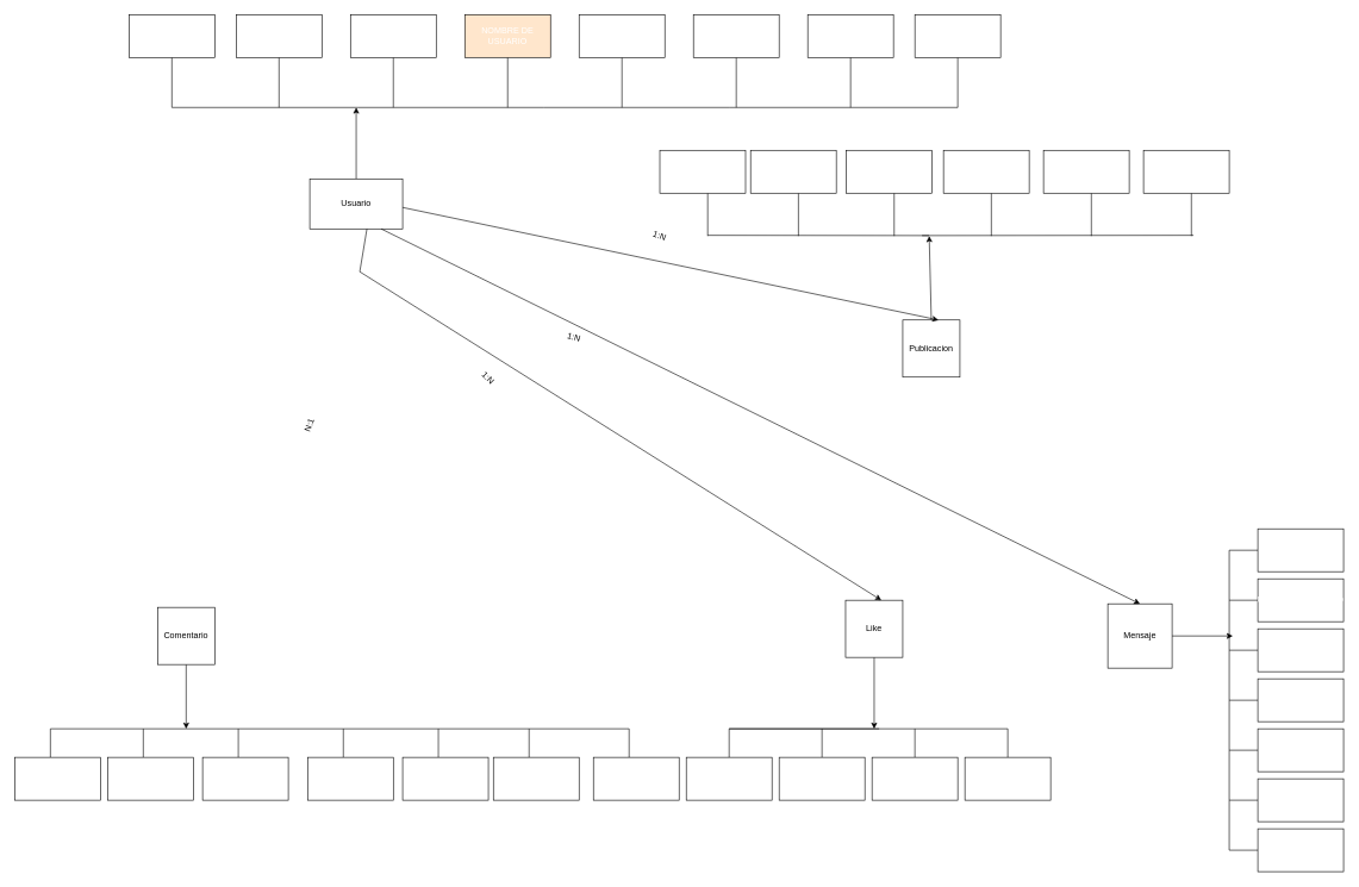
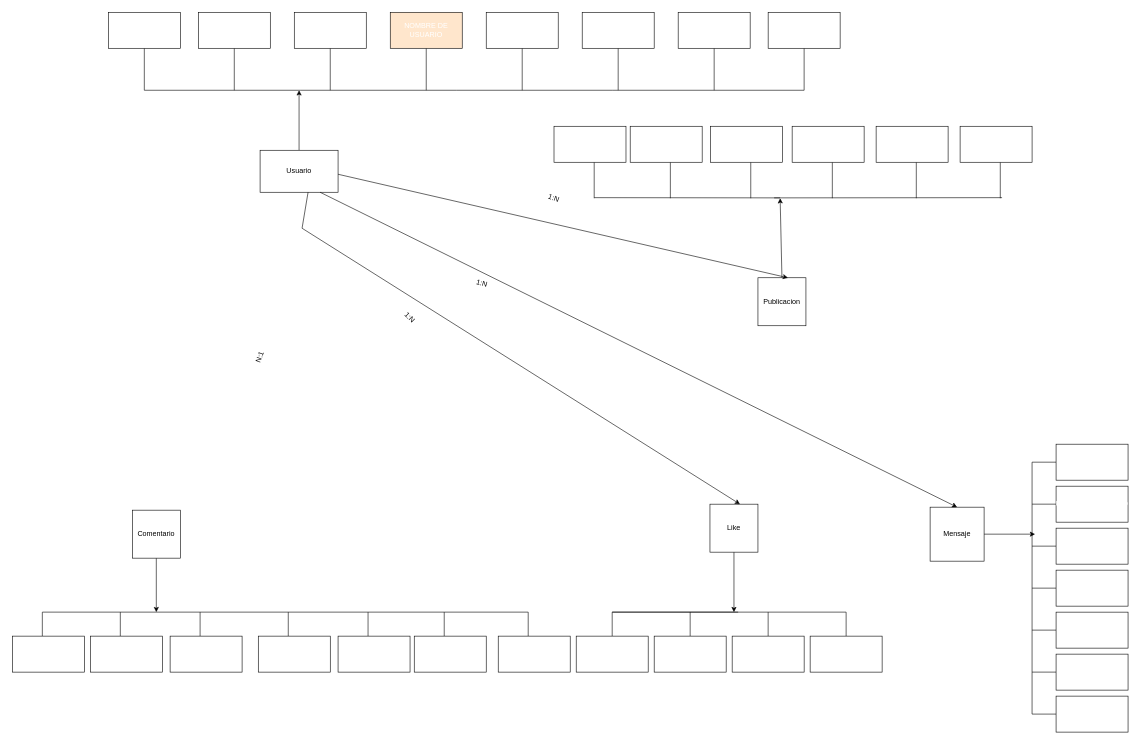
  <mxCell id="0" />
  <mxCell id="1" parent="0" />
  <mxCell id="2" style="edgeStyle=none;html=1;fontColor=#000000;strokeColor=#000000;rounded=0;" edge="1" parent="1" source="3"><mxGeometry relative="1" as="geometry"><mxPoint x="498" y="150" as="targetPoint" /></mxGeometry></mxCell>
  <mxCell id="3" value="Usuario" style="rounded=0;whiteSpace=wrap;html=1;" parent="1" vertex="1"><mxGeometry x="433" y="250" width="130" height="70" as="geometry" /></mxCell>
  <mxCell id="4" style="edgeStyle=none;html=1;exitX=0.5;exitY=0;exitDx=0;exitDy=0;fontColor=#FFFFFF;strokeColor=#000000;rounded=0;" edge="1" parent="1" source="5"><mxGeometry relative="1" as="geometry"><mxPoint x="1300" y="330" as="targetPoint" /></mxGeometry></mxCell>
- <mxCell id="5" value="Publicacion" style="whiteSpace=wrap;html=1;aspect=fixed;rounded=0;" parent="1" vertex="1"><mxGeometry x="1263" y="447.57" width="80" height="80" as="geometry" /></mxCell>
+ <mxCell id="5" value="Publicacion" style="whiteSpace=wrap;html=1;aspect=fixed;rounded=0;" parent="1" vertex="1"><mxGeometry x="1263" y="462.57" width="80" height="80" as="geometry" /></mxCell>
  <mxCell id="6" value="" style="edgeStyle=none;html=1;fontColor=#FFFFFF;strokeColor=#000000;rounded=0;" edge="1" parent="1" source="7"><mxGeometry relative="1" as="geometry"><mxPoint x="260" y="1020" as="targetPoint" /></mxGeometry></mxCell>
  <mxCell id="7" value="Comentario" style="whiteSpace=wrap;html=1;aspect=fixed;rounded=0;" parent="1" vertex="1"><mxGeometry x="220" y="850" width="80" height="80" as="geometry" /></mxCell>
  <mxCell id="8" value="" style="edgeStyle=none;html=1;fontColor=#FFFFFF;strokeColor=#000000;rounded=0;" edge="1" parent="1" source="9"><mxGeometry relative="1" as="geometry"><mxPoint x="1725" y="890" as="targetPoint" /></mxGeometry></mxCell>
  <mxCell id="9" value="Mensaje" style="whiteSpace=wrap;html=1;aspect=fixed;rounded=0;" parent="1" vertex="1"><mxGeometry x="1550" y="845" width="90" height="90" as="geometry" /></mxCell>
  <mxCell id="10" value="" style="edgeStyle=none;html=1;fontColor=#FFFFFF;strokeColor=#000000;rounded=0;" edge="1" parent="1" source="11"><mxGeometry relative="1" as="geometry"><mxPoint x="1223" y="1020" as="targetPoint" /></mxGeometry></mxCell>
  <mxCell id="11" value="Like" style="whiteSpace=wrap;html=1;aspect=fixed;rounded=0;" parent="1" vertex="1"><mxGeometry x="1183" y="840" width="80" height="80" as="geometry" /></mxCell>
  <mxCell id="12" value="N:1" style="text;html=1;strokeColor=none;fillColor=none;align=center;verticalAlign=middle;whiteSpace=wrap;rounded=0;rotation=-70;fontColor=#000000;" parent="1" vertex="1"><mxGeometry x="403" y="580" width="60" height="30" as="geometry" /></mxCell>
  <mxCell id="13" value="" style="endArrow=classic;html=1;entryX=0.625;entryY=0;entryDx=0;entryDy=0;entryPerimeter=0;strokeColor=#030303;rounded=0;" parent="1" target="11" edge="1"><mxGeometry width="50" height="50" relative="1" as="geometry"><mxPoint x="513" y="320" as="sourcePoint" /><mxPoint x="493" y="440" as="targetPoint" /><Array as="points"><mxPoint x="503" y="380" /></Array></mxGeometry></mxCell>
  <mxCell id="14" value="1:N" style="text;html=1;strokeColor=none;fillColor=none;align=center;verticalAlign=middle;whiteSpace=wrap;rounded=0;rotation=45;fontColor=#000000;" parent="1" vertex="1"><mxGeometry x="653" y="520" width="60" height="17.41" as="geometry" /></mxCell>
  <mxCell id="15" value="" style="endArrow=classic;html=1;entryX=0.5;entryY=0;entryDx=0;entryDy=0;entryPerimeter=0;strokeColor=#000000;rounded=0;" parent="1" target="9" edge="1"><mxGeometry width="50" height="50" relative="1" as="geometry"><mxPoint x="533" y="320" as="sourcePoint" /><mxPoint x="563" y="430" as="targetPoint" /></mxGeometry></mxCell>
  <mxCell id="16" value="1:N" style="text;html=1;strokeColor=none;fillColor=none;align=center;verticalAlign=middle;whiteSpace=wrap;rounded=0;rotation=15;fontColor=#000000;" parent="1" vertex="1"><mxGeometry x="773" y="460" width="60" height="24" as="geometry" /></mxCell>
  <mxCell id="17" value="" style="endArrow=classic;html=1;entryX=0.625;entryY=0;entryDx=0;entryDy=0;entryPerimeter=0;strokeColor=#000000;rounded=0;" parent="1" target="5" edge="1"><mxGeometry width="50" height="50" relative="1" as="geometry"><mxPoint x="563" y="290" as="sourcePoint" /><mxPoint x="573" y="390" as="targetPoint" /></mxGeometry></mxCell>
  <mxCell id="18" value="1:N" style="text;html=1;strokeColor=none;fillColor=none;align=center;verticalAlign=middle;whiteSpace=wrap;rounded=0;rotation=20;fontColor=#000000;" parent="1" vertex="1"><mxGeometry x="893" y="300" width="60" height="60" as="geometry" /></mxCell>
  <mxCell id="19" value="" style="endArrow=none;html=1;fontColor=#000000;strokeColor=#000000;rounded=0;" edge="1" parent="1"><mxGeometry width="50" height="50" relative="1" as="geometry"><mxPoint x="240" y="150" as="sourcePoint" /><mxPoint x="500" y="150" as="targetPoint" /></mxGeometry></mxCell>
  <mxCell id="20" value="" style="endArrow=none;html=1;fontColor=#000000;strokeColor=#000000;rounded=0;" edge="1" parent="1"><mxGeometry width="50" height="50" relative="1" as="geometry"><mxPoint x="240" y="150" as="sourcePoint" /><mxPoint x="240" y="80" as="targetPoint" /></mxGeometry></mxCell>
  <mxCell id="21" value="&lt;font color=&quot;#ffffff&quot;&gt;ID&lt;/font&gt;" style="rounded=0;whiteSpace=wrap;html=1;fontColor=#000000;" vertex="1" parent="1"><mxGeometry x="180" y="20" width="120" height="60" as="geometry" /></mxCell>
  <mxCell id="22" value="" style="endArrow=none;html=1;fontColor=#000000;strokeColor=#000000;rounded=0;" edge="1" parent="1"><mxGeometry width="50" height="50" relative="1" as="geometry"><mxPoint x="390" y="150" as="sourcePoint" /><mxPoint x="390" y="80" as="targetPoint" /></mxGeometry></mxCell>
  <mxCell id="23" value="&lt;font color=&quot;#ffffff&quot;&gt;NOMBRES&lt;/font&gt;" style="rounded=0;whiteSpace=wrap;html=1;fontColor=#000000;" vertex="1" parent="1"><mxGeometry x="330" y="20" width="120" height="60" as="geometry" /></mxCell>
  <mxCell id="24" value="" style="endArrow=none;html=1;fontColor=#000000;strokeColor=#000000;rounded=0;" edge="1" parent="1"><mxGeometry width="50" height="50" relative="1" as="geometry"><mxPoint x="550" y="150" as="sourcePoint" /><mxPoint x="550" y="80" as="targetPoint" /></mxGeometry></mxCell>
  <mxCell id="25" value="&lt;font color=&quot;#ffffff&quot;&gt;APELLIDOS&lt;/font&gt;" style="rounded=0;whiteSpace=wrap;html=1;fontColor=#000000;" vertex="1" parent="1"><mxGeometry x="490" y="20" width="120" height="60" as="geometry" /></mxCell>
  <mxCell id="26" value="" style="endArrow=none;html=1;fontColor=#000000;strokeColor=#000000;rounded=0;" edge="1" parent="1"><mxGeometry width="50" height="50" relative="1" as="geometry"><mxPoint x="500" y="150" as="sourcePoint" /><mxPoint x="760" y="150" as="targetPoint" /></mxGeometry></mxCell>
  <mxCell id="27" value="" style="endArrow=none;html=1;fontColor=#000000;strokeColor=#000000;rounded=0;" edge="1" parent="1"><mxGeometry width="50" height="50" relative="1" as="geometry"><mxPoint x="760" y="150" as="sourcePoint" /><mxPoint x="1020" y="150" as="targetPoint" /></mxGeometry></mxCell>
  <mxCell id="28" value="" style="endArrow=none;html=1;fontColor=#000000;strokeColor=#000000;rounded=0;" edge="1" parent="1"><mxGeometry width="50" height="50" relative="1" as="geometry"><mxPoint x="710" y="150" as="sourcePoint" /><mxPoint x="710" y="80" as="targetPoint" /></mxGeometry></mxCell>
  <mxCell id="29" value="&lt;font color=&quot;#ffffff&quot;&gt;NOMBRE DE USUARIO&lt;/font&gt;" style="rounded=0;whiteSpace=wrap;html=1;fontColor=#000000;fillColor=#ffe6cc;" vertex="1" parent="1"><mxGeometry x="650" y="20" width="120" height="60" as="geometry" /></mxCell>
  <mxCell id="30" value="" style="endArrow=none;html=1;fontColor=#000000;strokeColor=#000000;rounded=0;" edge="1" parent="1"><mxGeometry width="50" height="50" relative="1" as="geometry"><mxPoint x="870" y="150" as="sourcePoint" /><mxPoint x="870" y="80" as="targetPoint" /></mxGeometry></mxCell>
  <mxCell id="31" value="&lt;font color=&quot;#ffffff&quot;&gt;CANTIDAD DE AMIGOS&lt;/font&gt;" style="rounded=0;whiteSpace=wrap;html=1;fontColor=#000000;" vertex="1" parent="1"><mxGeometry x="810" y="20" width="120" height="60" as="geometry" /></mxCell>
  <mxCell id="32" value="" style="endArrow=none;html=1;fontColor=#000000;strokeColor=#000000;rounded=0;" edge="1" parent="1"><mxGeometry width="50" height="50" relative="1" as="geometry"><mxPoint x="1030" y="150" as="sourcePoint" /><mxPoint x="1030" y="80" as="targetPoint" /></mxGeometry></mxCell>
  <mxCell id="33" value="&lt;font color=&quot;#ffffff&quot;&gt;TIPO USUARIO&lt;/font&gt;" style="rounded=0;whiteSpace=wrap;html=1;fontColor=#000000;" vertex="1" parent="1"><mxGeometry x="970" y="20" width="120" height="60" as="geometry" /></mxCell>
  <mxCell id="34" value="" style="endArrow=none;html=1;fontColor=#000000;strokeColor=#000000;rounded=0;" edge="1" parent="1"><mxGeometry width="50" height="50" relative="1" as="geometry"><mxPoint x="1020" y="150" as="sourcePoint" /><mxPoint x="1340" y="150" as="targetPoint" /></mxGeometry></mxCell>
  <mxCell id="35" value="" style="endArrow=none;html=1;fontColor=#000000;strokeColor=#000000;rounded=0;" edge="1" parent="1"><mxGeometry width="50" height="50" relative="1" as="geometry"><mxPoint x="1190" y="150" as="sourcePoint" /><mxPoint x="1190" y="80" as="targetPoint" /></mxGeometry></mxCell>
  <mxCell id="36" value="&lt;font color=&quot;#ffffff&quot;&gt;FECHA ALTA&lt;/font&gt;" style="rounded=0;whiteSpace=wrap;html=1;fontColor=#000000;" vertex="1" parent="1"><mxGeometry x="1130" y="20" width="120" height="60" as="geometry" /></mxCell>
  <mxCell id="37" value="" style="endArrow=none;html=1;fontColor=#000000;strokeColor=#000000;rounded=0;" edge="1" parent="1"><mxGeometry width="50" height="50" relative="1" as="geometry"><mxPoint x="1340" y="150" as="sourcePoint" /><mxPoint x="1340" y="80" as="targetPoint" /></mxGeometry></mxCell>
  <mxCell id="38" value="&lt;font color=&quot;#ffffff&quot;&gt;FECHA ACTUALIZACION&lt;/font&gt;" style="rounded=0;whiteSpace=wrap;html=1;fontColor=#000000;" vertex="1" parent="1"><mxGeometry x="1280" y="20" width="120" height="60" as="geometry" /></mxCell>
  <mxCell id="39" value="" style="endArrow=none;html=1;fontColor=#FFFFFF;strokeColor=#000000;rounded=0;" edge="1" parent="1"><mxGeometry width="50" height="50" relative="1" as="geometry"><mxPoint x="990" y="329" as="sourcePoint" /><mxPoint x="1300" y="329.38" as="targetPoint" /></mxGeometry></mxCell>
  <mxCell id="40" value="" style="endArrow=none;html=1;fontColor=#FFFFFF;strokeColor=#000000;rounded=0;" edge="1" parent="1"><mxGeometry width="50" height="50" relative="1" as="geometry"><mxPoint x="990" y="330" as="sourcePoint" /><mxPoint x="990" y="270" as="targetPoint" /></mxGeometry></mxCell>
  <mxCell id="41" value="ID" style="rounded=0;whiteSpace=wrap;html=1;fontColor=#FFFFFF;" vertex="1" parent="1"><mxGeometry x="923" y="210" width="120" height="60" as="geometry" /></mxCell>
  <mxCell id="42" value="" style="endArrow=none;html=1;fontColor=#FFFFFF;strokeColor=#000000;rounded=0;" edge="1" parent="1"><mxGeometry width="50" height="50" relative="1" as="geometry"><mxPoint x="1117" y="330" as="sourcePoint" /><mxPoint x="1117" y="270" as="targetPoint" /></mxGeometry></mxCell>
  <mxCell id="43" value="USUARIO_ID" style="rounded=0;whiteSpace=wrap;html=1;fontColor=#FFFFFF;" vertex="1" parent="1"><mxGeometry x="1050" y="210" width="120" height="60" as="geometry" /></mxCell>
  <mxCell id="44" value="" style="endArrow=none;html=1;fontColor=#FFFFFF;strokeColor=#000000;rounded=0;" edge="1" parent="1"><mxGeometry width="50" height="50" relative="1" as="geometry"><mxPoint x="1251" y="330" as="sourcePoint" /><mxPoint x="1251" y="270" as="targetPoint" /></mxGeometry></mxCell>
  <mxCell id="45" value="TIPO_ID" style="rounded=0;whiteSpace=wrap;html=1;fontColor=#FFFFFF;" vertex="1" parent="1"><mxGeometry x="1184" y="210" width="120" height="60" as="geometry" /></mxCell>
  <mxCell id="46" value="" style="endArrow=none;html=1;fontColor=#FFFFFF;strokeColor=#000000;rounded=0;" edge="1" parent="1"><mxGeometry width="50" height="50" relative="1" as="geometry"><mxPoint x="1290" y="329.37" as="sourcePoint" /><mxPoint x="1670" y="329" as="targetPoint" /></mxGeometry></mxCell>
  <mxCell id="47" value="" style="endArrow=none;html=1;fontColor=#FFFFFF;strokeColor=#000000;rounded=0;" edge="1" parent="1"><mxGeometry width="50" height="50" relative="1" as="geometry"><mxPoint x="1387" y="330" as="sourcePoint" /><mxPoint x="1387" y="270" as="targetPoint" /></mxGeometry></mxCell>
  <mxCell id="48" value="CONTENIDO" style="rounded=0;whiteSpace=wrap;html=1;fontColor=#FFFFFF;" vertex="1" parent="1"><mxGeometry x="1320" y="210" width="120" height="60" as="geometry" /></mxCell>
  <mxCell id="49" value="" style="endArrow=none;html=1;fontColor=#FFFFFF;strokeColor=#000000;rounded=0;" edge="1" parent="1"><mxGeometry width="50" height="50" relative="1" as="geometry"><mxPoint x="1527" y="330" as="sourcePoint" /><mxPoint x="1527" y="270" as="targetPoint" /></mxGeometry></mxCell>
  <mxCell id="50" value="FECHA ALTA" style="rounded=0;whiteSpace=wrap;html=1;fontColor=#FFFFFF;" vertex="1" parent="1"><mxGeometry x="1460" y="210" width="120" height="60" as="geometry" /></mxCell>
  <mxCell id="51" value="" style="endArrow=none;html=1;fontColor=#FFFFFF;strokeColor=#000000;rounded=0;" edge="1" parent="1"><mxGeometry width="50" height="50" relative="1" as="geometry"><mxPoint x="1667" y="330" as="sourcePoint" /><mxPoint x="1667" y="270" as="targetPoint" /></mxGeometry></mxCell>
  <mxCell id="52" value="FECHA ACTUALIZACION" style="rounded=0;whiteSpace=wrap;html=1;fontColor=#FFFFFF;" vertex="1" parent="1"><mxGeometry x="1600" y="210" width="120" height="60" as="geometry" /></mxCell>
  <mxCell id="53" value="" style="endArrow=none;html=1;fontColor=#FFFFFF;strokeColor=#000000;rounded=0;" edge="1" parent="1"><mxGeometry width="50" height="50" relative="1" as="geometry"><mxPoint x="70" y="1020" as="sourcePoint" /><mxPoint x="880" y="1020" as="targetPoint" /></mxGeometry></mxCell>
  <mxCell id="54" value="" style="endArrow=none;html=1;fontColor=#FFFFFF;strokeColor=#000000;rounded=0;" edge="1" parent="1"><mxGeometry width="50" height="50" relative="1" as="geometry"><mxPoint x="70" y="1060" as="sourcePoint" /><mxPoint x="70" y="1020" as="targetPoint" /></mxGeometry></mxCell>
  <mxCell id="55" value="ID" style="rounded=0;whiteSpace=wrap;html=1;fontColor=#FFFFFF;" vertex="1" parent="1"><mxGeometry x="20" y="1060" width="120" height="60" as="geometry" /></mxCell>
  <mxCell id="56" value="" style="endArrow=none;html=1;fontColor=#FFFFFF;strokeColor=#000000;rounded=0;" edge="1" parent="1"><mxGeometry width="50" height="50" relative="1" as="geometry"><mxPoint x="200" y="1060" as="sourcePoint" /><mxPoint x="200" y="1020" as="targetPoint" /></mxGeometry></mxCell>
  <mxCell id="57" value="USUARIO_ID" style="rounded=0;whiteSpace=wrap;html=1;fontColor=#FFFFFF;" vertex="1" parent="1"><mxGeometry x="150" y="1060" width="120" height="60" as="geometry" /></mxCell>
  <mxCell id="58" value="" style="endArrow=none;html=1;fontColor=#FFFFFF;strokeColor=#000000;rounded=0;" edge="1" parent="1"><mxGeometry width="50" height="50" relative="1" as="geometry"><mxPoint x="333" y="1060" as="sourcePoint" /><mxPoint x="333" y="1020" as="targetPoint" /></mxGeometry></mxCell>
  <mxCell id="59" value="PUBLICACION_ID" style="rounded=0;whiteSpace=wrap;html=1;fontColor=#FFFFFF;" vertex="1" parent="1"><mxGeometry x="283" y="1060" width="120" height="60" as="geometry" /></mxCell>
  <mxCell id="60" value="" style="endArrow=none;html=1;fontColor=#FFFFFF;strokeColor=#000000;rounded=0;" edge="1" parent="1"><mxGeometry width="50" height="50" relative="1" as="geometry"><mxPoint x="480" y="1060" as="sourcePoint" /><mxPoint x="480" y="1020" as="targetPoint" /></mxGeometry></mxCell>
  <mxCell id="61" value="TIPO_ID" style="rounded=0;whiteSpace=wrap;html=1;fontColor=#FFFFFF;" vertex="1" parent="1"><mxGeometry x="430" y="1060" width="120" height="60" as="geometry" /></mxCell>
  <mxCell id="62" value="" style="endArrow=none;html=1;fontColor=#FFFFFF;strokeColor=#000000;rounded=0;" edge="1" parent="1"><mxGeometry width="50" height="50" relative="1" as="geometry"><mxPoint x="613" y="1060" as="sourcePoint" /><mxPoint x="613" y="1020" as="targetPoint" /></mxGeometry></mxCell>
  <mxCell id="63" value="CONTENIDO" style="rounded=0;whiteSpace=wrap;html=1;fontColor=#FFFFFF;" vertex="1" parent="1"><mxGeometry x="563" y="1060" width="120" height="60" as="geometry" /></mxCell>
  <mxCell id="64" value="" style="endArrow=none;html=1;fontColor=#FFFFFF;strokeColor=#000000;rounded=0;" edge="1" parent="1"><mxGeometry width="50" height="50" relative="1" as="geometry"><mxPoint x="740" y="1060" as="sourcePoint" /><mxPoint x="740" y="1020" as="targetPoint" /></mxGeometry></mxCell>
  <mxCell id="65" value="FECHA ALTA" style="rounded=0;whiteSpace=wrap;html=1;fontColor=#FFFFFF;" vertex="1" parent="1"><mxGeometry x="690" y="1060" width="120" height="60" as="geometry" /></mxCell>
  <mxCell id="66" value="" style="endArrow=none;html=1;fontColor=#FFFFFF;strokeColor=#000000;rounded=0;" edge="1" parent="1"><mxGeometry width="50" height="50" relative="1" as="geometry"><mxPoint x="880" y="1060" as="sourcePoint" /><mxPoint x="880" y="1020" as="targetPoint" /></mxGeometry></mxCell>
  <mxCell id="67" value="FECHA ACTUALIZACION" style="rounded=0;whiteSpace=wrap;html=1;fontColor=#FFFFFF;" vertex="1" parent="1"><mxGeometry y="1060" width="120" height="60" as="geometry" x="830" /></mxCell>
  <mxCell id="68" value="" style="endArrow=none;html=1;fontColor=#FFFFFF;strokeColor=#000000;rounded=0;" edge="1" parent="1"><mxGeometry width="50" height="50" relative="1" as="geometry"><mxPoint x="1020" y="1020" as="sourcePoint" /><mxPoint x="1230" y="1020" as="targetPoint" /></mxGeometry></mxCell>
  <mxCell id="69" value="" style="endArrow=none;html=1;fontColor=#FFFFFF;strokeColor=#000000;rounded=0;" edge="1" parent="1"><mxGeometry width="50" height="50" relative="1" as="geometry"><mxPoint x="1020" y="1060" as="sourcePoint" /><mxPoint x="1020" y="1020" as="targetPoint" /></mxGeometry></mxCell>
  <mxCell id="70" value="ID" style="rounded=0;whiteSpace=wrap;html=1;fontColor=#FFFFFF;" vertex="1" parent="1"><mxGeometry x="960" y="1060" width="120" height="60" as="geometry" /></mxCell>
  <mxCell id="71" value="" style="endArrow=none;html=1;fontColor=#FFFFFF;strokeColor=#000000;rounded=0;" edge="1" parent="1"><mxGeometry width="50" height="50" relative="1" as="geometry"><mxPoint x="1020" y="1020" as="sourcePoint" /><mxPoint x="1410" y="1020" as="targetPoint" /></mxGeometry></mxCell>
  <mxCell id="72" value="" style="endArrow=none;html=1;fontColor=#FFFFFF;strokeColor=#000000;rounded=0;" edge="1" parent="1"><mxGeometry width="50" height="50" relative="1" as="geometry"><mxPoint x="1150" y="1060" as="sourcePoint" /><mxPoint x="1150" y="1020" as="targetPoint" /></mxGeometry></mxCell>
  <mxCell id="73" value="USUARIO_ID" style="rounded=0;whiteSpace=wrap;html=1;fontColor=#FFFFFF;" vertex="1" parent="1"><mxGeometry x="1090" y="1060" width="120" height="60" as="geometry" /></mxCell>
  <mxCell id="74" value="" style="endArrow=none;html=1;fontColor=#FFFFFF;strokeColor=#000000;rounded=0;" edge="1" parent="1"><mxGeometry width="50" height="50" relative="1" as="geometry"><mxPoint x="1280" y="1060" as="sourcePoint" /><mxPoint x="1280" y="1020" as="targetPoint" /></mxGeometry></mxCell>
  <mxCell id="75" value="PUBLICACION_ID" style="rounded=0;whiteSpace=wrap;html=1;fontColor=#FFFFFF;" vertex="1" parent="1"><mxGeometry x="1220" y="1060" width="120" height="60" as="geometry" /></mxCell>
  <mxCell id="76" value="" style="endArrow=none;html=1;fontColor=#FFFFFF;strokeColor=#000000;rounded=0;" edge="1" parent="1"><mxGeometry width="50" height="50" relative="1" as="geometry"><mxPoint x="1410" y="1060" as="sourcePoint" /><mxPoint x="1410" y="1020" as="targetPoint" /></mxGeometry></mxCell>
  <mxCell id="77" value="COMENTARIO_ID" style="rounded=0;whiteSpace=wrap;html=1;fontColor=#FFFFFF;" vertex="1" parent="1"><mxGeometry x="1350" y="1060" width="120" height="60" as="geometry" /></mxCell>
  <mxCell id="78" value="" style="endArrow=none;html=1;fontColor=#FFFFFF;strokeColor=#000000;rounded=0;" edge="1" parent="1"><mxGeometry width="50" height="50" relative="1" as="geometry"><mxPoint x="1720" y="1190" as="sourcePoint" /><mxPoint x="1720" y="770" as="targetPoint" /></mxGeometry></mxCell>
  <mxCell id="79" value="" style="endArrow=none;html=1;fontColor=#FFFFFF;strokeColor=#000000;rounded=0;" edge="1" parent="1" target="80"><mxGeometry width="50" height="50" relative="1" as="geometry"><mxPoint x="1720" y="770" as="sourcePoint" /><mxPoint x="1790" y="770" as="targetPoint" /></mxGeometry></mxCell>
  <mxCell id="80" value="ID" style="rounded=0;whiteSpace=wrap;html=1;fontColor=#FFFFFF;" vertex="1" parent="1"><mxGeometry x="1760" y="740" width="120" height="60" as="geometry" /></mxCell>
  <mxCell id="81" value="" style="endArrow=none;html=1;fontColor=#FFFFFF;strokeColor=#000000;rounded=0;" edge="1" parent="1" target="82"><mxGeometry width="50" height="50" relative="1" as="geometry"><mxPoint x="1720" y="840" as="sourcePoint" /><mxPoint x="1790" y="840" as="targetPoint" /></mxGeometry></mxCell>
  <mxCell id="82" value="USUARIOEMISOR_ID" style="rounded=0;whiteSpace=wrap;html=1;fontColor=#FFFFFF;" vertex="1" parent="1"><mxGeometry x="1760" y="810" width="120" height="60" as="geometry" /></mxCell>
  <mxCell id="83" value="" style="endArrow=none;html=1;fontColor=#FFFFFF;strokeColor=#000000;rounded=0;" edge="1" parent="1" target="84"><mxGeometry width="50" height="50" relative="1" as="geometry"><mxPoint x="1720" y="910" as="sourcePoint" /><mxPoint x="1790" y="910" as="targetPoint" /></mxGeometry></mxCell>
  <mxCell id="84" value="USUARIO&lt;br&gt;RECEPTOR_ID" style="rounded=0;whiteSpace=wrap;html=1;fontColor=#FFFFFF;" vertex="1" parent="1"><mxGeometry x="1760" y="880" width="120" height="60" as="geometry" /></mxCell>
  <mxCell id="85" value="" style="endArrow=none;html=1;fontColor=#FFFFFF;strokeColor=#000000;rounded=0;" edge="1" parent="1" target="86"><mxGeometry width="50" height="50" relative="1" as="geometry"><mxPoint x="1720" y="1050" as="sourcePoint" /><mxPoint x="1790" y="1050" as="targetPoint" /></mxGeometry></mxCell>
  <mxCell id="86" value="CONTENIDO" style="rounded=0;whiteSpace=wrap;html=1;fontColor=#FFFFFF;" vertex="1" parent="1"><mxGeometry x="1760" y="1020" width="120" height="60" as="geometry" /></mxCell>
  <mxCell id="87" value="" style="endArrow=none;html=1;fontColor=#FFFFFF;strokeColor=#000000;rounded=0;" edge="1" parent="1" target="88"><mxGeometry width="50" height="50" relative="1" as="geometry"><mxPoint x="1720" y="1120" as="sourcePoint" /><mxPoint x="1790" y="1120" as="targetPoint" /></mxGeometry></mxCell>
  <mxCell id="88" value="FECHA ALTA" style="rounded=0;whiteSpace=wrap;html=1;fontColor=#FFFFFF;" vertex="1" parent="1"><mxGeometry x="1760" y="1090" width="120" height="60" as="geometry" /></mxCell>
  <mxCell id="89" value="" style="endArrow=none;html=1;fontColor=#FFFFFF;strokeColor=#000000;rounded=0;" edge="1" parent="1" target="90"><mxGeometry width="50" height="50" relative="1" as="geometry"><mxPoint x="1720" y="1190" as="sourcePoint" /><mxPoint x="1790" y="1190" as="targetPoint" /></mxGeometry></mxCell>
  <mxCell id="90" value="FECHA ACTUALIZACION" style="rounded=0;whiteSpace=wrap;html=1;fontColor=#FFFFFF;" vertex="1" parent="1"><mxGeometry x="1760" y="1160" width="120" height="60" as="geometry" /></mxCell>
  <mxCell id="91" value="" style="endArrow=none;html=1;fontColor=#FFFFFF;strokeColor=#000000;rounded=0;" edge="1" parent="1" target="92"><mxGeometry width="50" height="50" relative="1" as="geometry"><mxPoint x="1720" y="980" as="sourcePoint" /><mxPoint x="1790" y="980" as="targetPoint" /></mxGeometry></mxCell>
  <mxCell id="92" value="TIPO_ID" style="rounded=0;whiteSpace=wrap;html=1;fontColor=#FFFFFF;" vertex="1" parent="1"><mxGeometry x="1760" y="950" width="120" height="60" as="geometry" /></mxCell>
